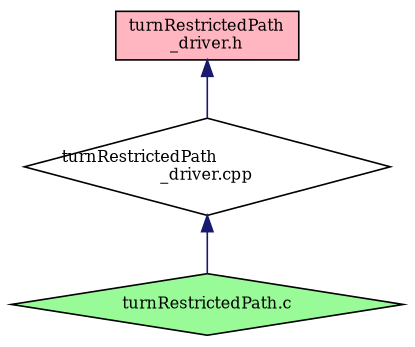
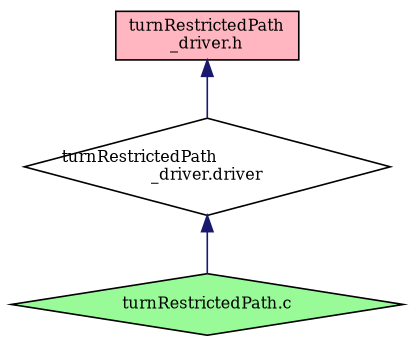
  digraph {
    fontname="DejaVu Serif"
    node [color=black fontname="DejaVu Serif" fontsize=10 shape=diamond style=filled]
    edge [color=midnightblue dir=back fontname="DejaVu Serif" fontsize=10 labelfontname=Helvetica labelfontsize=10 style=solid]
    n1 [fillcolor=lightpink fontcolor=black height=0.2 label="turnRestrictedPath\l_driver.h" shape=box width=0.4]
-   n2 [fillcolor=white height=0.2 label="turnRestrictedPath\l_driver.cpp" width=0.4]
+   n2 [fillcolor=white height=0.2 label="turnRestrictedPath\l_driver.driver" width=0.4]
    n3 [fillcolor=palegreen height=0.2 label="turnRestrictedPath.c" width=0.4]
    n1 -> n2
    n2 -> n3
  }
